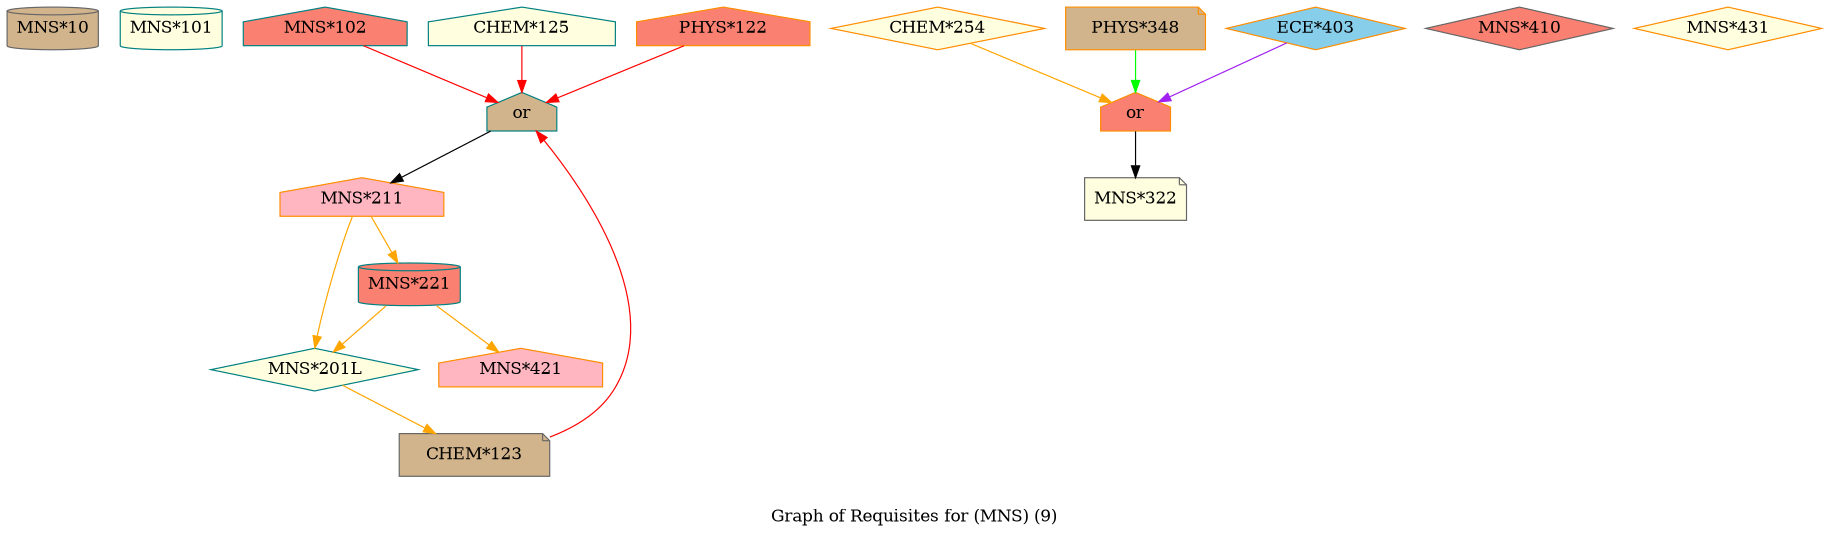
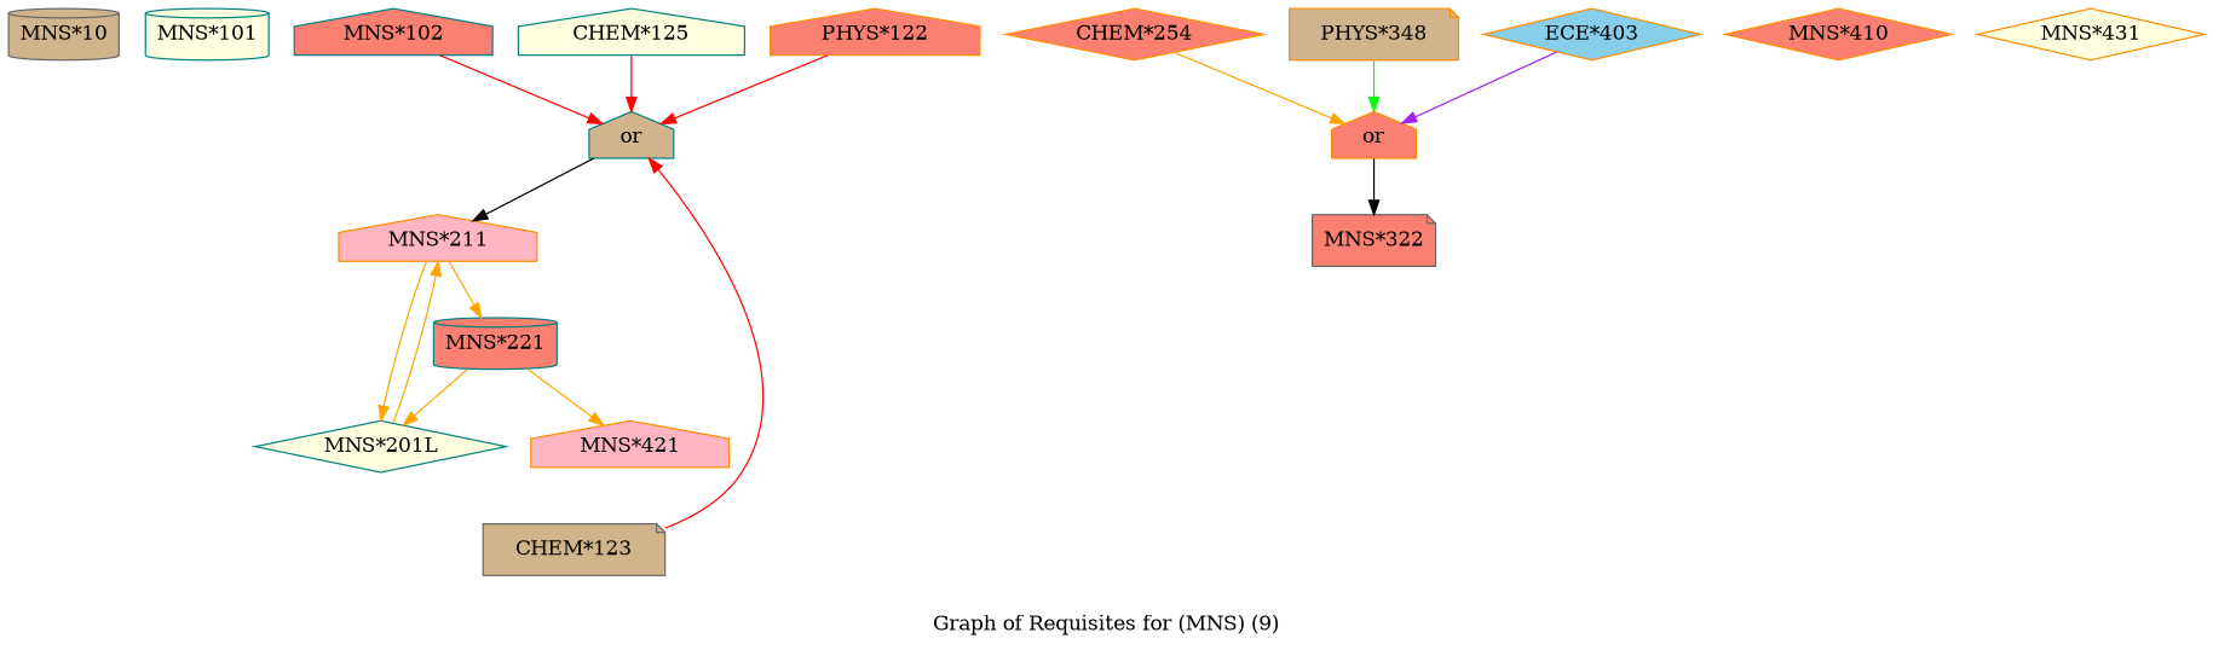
  strict digraph {
    label="Graph of Requisites for (MNS) (9)"
    node [color=darkorange fillcolor=salmon shape=house style=filled]
    edge [color=orange]
    "MNS*10" [color=gray40 fillcolor=tan height=0.5 shape=cylinder width=1.0694]
    "MNS*101" [color=teal fillcolor=lightyellow height=0.5 shape=cylinder width=1.1944]
    "MNS*102" [color=teal height=0.5 width=1.1944]
    n4 [color=teal fillcolor=tan height=0.5 label=or width=0.81703]
    "MNS*211" [fillcolor=lightpink height=0.5 width=1.1944]
    "MNS*201L" [color=teal fillcolor=lightyellow height=0.5 shape=diamond width=1.3194]
    "MNS*221" [color=teal height=0.5 shape=cylinder width=1.1944]
    n8 [fillcolor=lightpink height=0.5 label="MNS*421" width=1.1944]
    "CHEM*123" [color=gray40 fillcolor=tan height=0.5 shape=note width=1.7693]
    "CHEM*125" [color=teal fillcolor=lightyellow height=0.5 width=1.7693]
    "PHYS*122" [height=0.5 width=1.6429]
-   "MNS*322" [color=gray40 fillcolor=lightyellow height=0.5 shape=note width=1.1944]
+   "MNS*322" [color=gray40 height=0.5 shape=note width=1.1944]
    n13 [height=0.5 label=or width=0.81703]
-   "CHEM*254" [fillcolor=lightyellow height=0.5 shape=diamond width=1.7693]
+   "CHEM*254" [height=0.5 shape=diamond width=1.7693]
    n15 [fillcolor=tan height=0.5 label="PHYS*348" shape=note width=1.6429]
    "ECE*403" [fillcolor=skyblue height=0.5 shape=diamond width=1.4804]
-   "MNS*410" [color=gray40 height=0.5 shape=diamond width=1.1944]
+   "MNS*410" [height=0.5 shape=diamond width=1.1944]
    "MNS*431" [fillcolor=lightyellow height=0.5 shape=diamond width=1.1944]
    "MNS*102" -> n4 [color=red]
    n4 -> "MNS*211" [color=""]
    "MNS*211" -> "MNS*201L"
    "MNS*211" -> "MNS*221"
-   "MNS*201L" -> "CHEM*123"
+   "MNS*201L" -> "MNS*211"
    "MNS*221" -> "MNS*201L"
    "MNS*221" -> n8
    "CHEM*123" -> n4 [color=red]
    "CHEM*125" -> n4 [color=red]
    "PHYS*122" -> n4 [color=red]
    n13 -> "MNS*322" [color=""]
    "CHEM*254" -> n13
    n15 -> n13 [color=green]
    "ECE*403" -> n13 [color=purple]
  }
